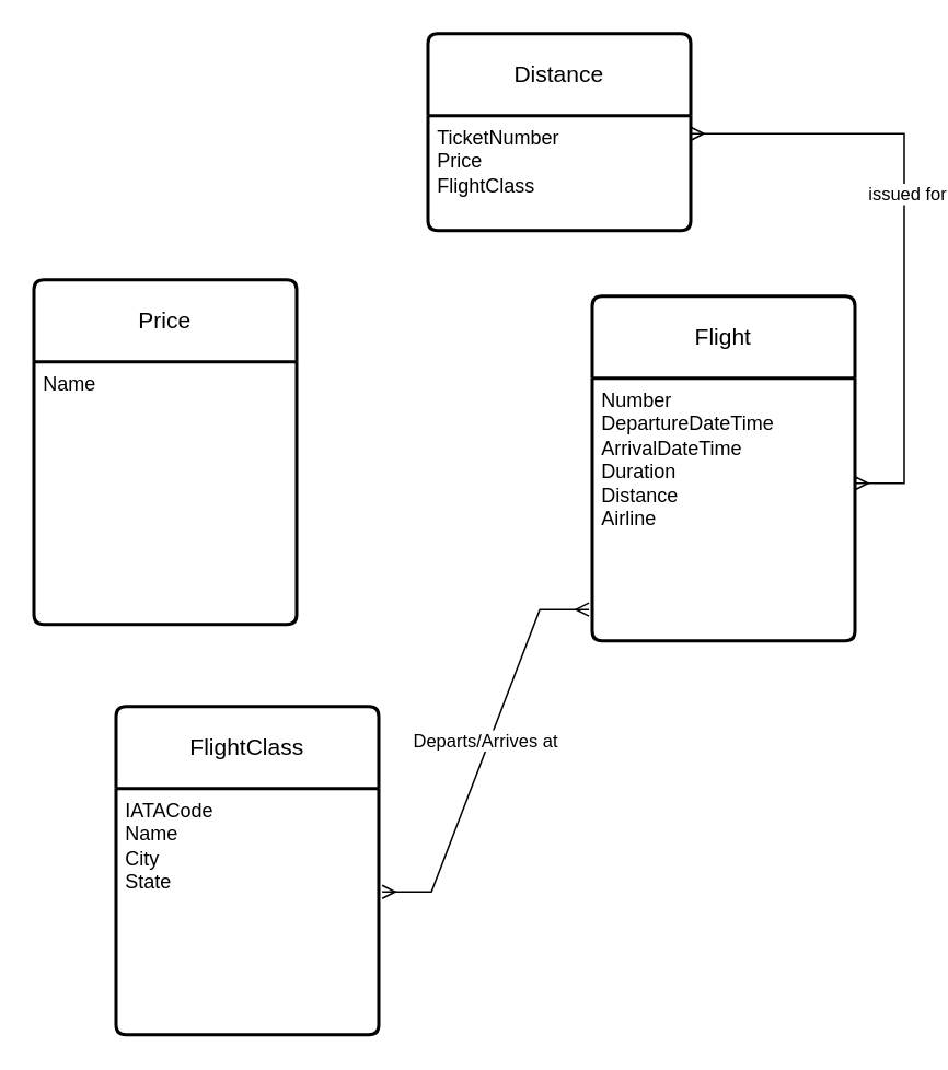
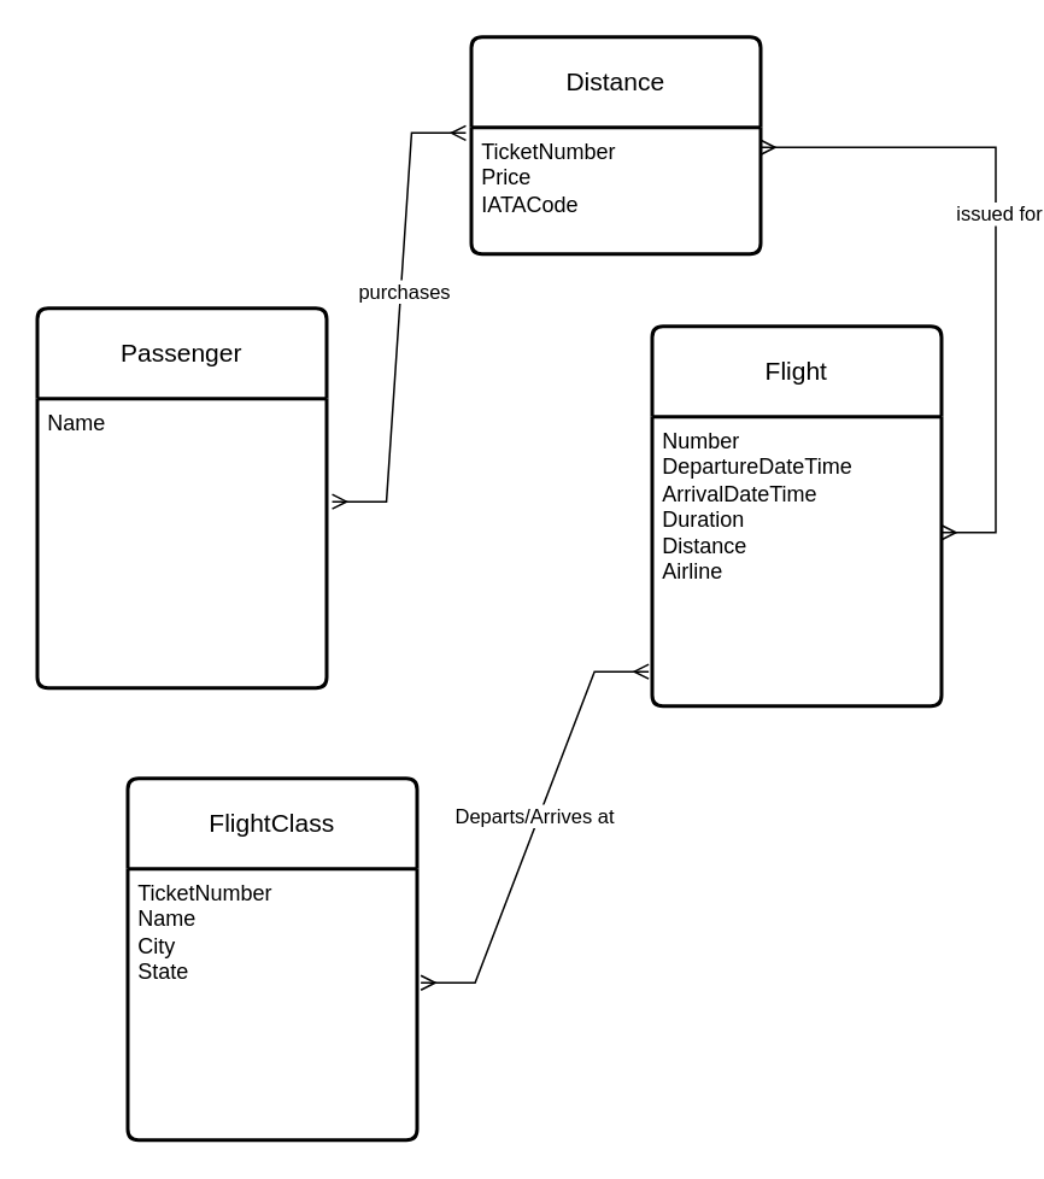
  <mxCell id="0" />
  <mxCell id="1" parent="0" />
- <mxCell id="2" value="Price" style="swimlane;childLayout=stackLayout;horizontal=1;startSize=50;horizontalStack=0;rounded=1;fontSize=14;fontStyle=0;strokeWidth=2;resizeParent=0;resizeLast=1;shadow=0;dashed=0;align=center;arcSize=4;whiteSpace=wrap;html=1;" vertex="1" parent="1"><mxGeometry x="20" y="170" width="160" height="210" as="geometry" /></mxCell>
+ <mxCell id="2" value="Passenger" style="swimlane;childLayout=stackLayout;horizontal=1;startSize=50;horizontalStack=0;rounded=1;fontSize=14;fontStyle=0;strokeWidth=2;resizeParent=0;resizeLast=1;shadow=0;dashed=0;align=center;arcSize=4;whiteSpace=wrap;html=1;" vertex="1" parent="1"><mxGeometry x="20" y="170" width="160" height="210" as="geometry" /></mxCell>
  <mxCell id="3" value="Name" style="align=left;strokeColor=none;fillColor=none;spacingLeft=4;spacingRight=4;fontSize=12;verticalAlign=top;resizable=0;rotatable=0;part=1;html=1;whiteSpace=wrap;" vertex="1" parent="2"><mxGeometry y="50" width="160" height="160" as="geometry" /></mxCell>
  <mxCell id="4" value="Flight" style="swimlane;childLayout=stackLayout;horizontal=1;startSize=50;horizontalStack=0;rounded=1;fontSize=14;fontStyle=0;strokeWidth=2;resizeParent=0;resizeLast=1;shadow=0;dashed=0;align=center;arcSize=4;whiteSpace=wrap;html=1;" vertex="1" parent="1"><mxGeometry x="360" y="180" width="160" height="210" as="geometry" /></mxCell>
  <mxCell id="5" value="Number&lt;div&gt;DepartureDateTime&lt;/div&gt;&lt;div&gt;ArrivalDateTime&lt;/div&gt;&lt;div&gt;Duration&lt;/div&gt;&lt;div&gt;Distance&lt;/div&gt;&lt;div&gt;Airline&lt;/div&gt;&lt;div&gt;&lt;br&gt;&lt;/div&gt;" style="align=left;strokeColor=none;fillColor=none;spacingLeft=4;spacingRight=4;fontSize=12;verticalAlign=top;resizable=0;rotatable=0;part=1;html=1;whiteSpace=wrap;" vertex="1" parent="4"><mxGeometry y="50" width="160" height="160" as="geometry" /></mxCell>
  <mxCell id="6" value="FlightClass" style="swimlane;childLayout=stackLayout;horizontal=1;startSize=50;horizontalStack=0;rounded=1;fontSize=14;fontStyle=0;strokeWidth=2;resizeParent=0;resizeLast=1;shadow=0;dashed=0;align=center;arcSize=4;whiteSpace=wrap;html=1;" vertex="1" parent="1"><mxGeometry x="70" y="430" width="160" height="200" as="geometry" /></mxCell>
- <mxCell id="7" value="IATACode&lt;div&gt;Name&lt;/div&gt;&lt;div&gt;City&lt;/div&gt;&lt;div&gt;State&lt;/div&gt;" style="align=left;strokeColor=none;fillColor=none;spacingLeft=4;spacingRight=4;fontSize=12;verticalAlign=top;resizable=0;rotatable=0;part=1;html=1;whiteSpace=wrap;" vertex="1" parent="6"><mxGeometry y="50" width="160" height="150" as="geometry" /></mxCell>
+ <mxCell id="7" value="TicketNumber&lt;div&gt;Name&lt;/div&gt;&lt;div&gt;City&lt;/div&gt;&lt;div&gt;State&lt;/div&gt;" style="align=left;strokeColor=none;fillColor=none;spacingLeft=4;spacingRight=4;fontSize=12;verticalAlign=top;resizable=0;rotatable=0;part=1;html=1;whiteSpace=wrap;" vertex="1" parent="6"><mxGeometry y="50" width="160" height="150" as="geometry" /></mxCell>
  <mxCell id="8" value="" style="edgeStyle=entityRelationEdgeStyle;fontSize=12;html=1;endArrow=ERmany;startArrow=ERmany;rounded=0;exitX=1.013;exitY=0.42;exitDx=0;exitDy=0;exitPerimeter=0;entryX=-0.012;entryY=0.881;entryDx=0;entryDy=0;entryPerimeter=0;" edge="1" parent="1" source="7" target="5"><mxGeometry width="100" height="100" relative="1" as="geometry"><mxPoint x="410" y="572.95" as="sourcePoint" /><mxPoint x="451.92" y="400" as="targetPoint" /></mxGeometry></mxCell>
  <mxCell id="9" value="Departs/Arrives at" style="edgeLabel;html=1;align=center;verticalAlign=middle;resizable=0;points=[];" vertex="1" connectable="0" parent="8"><mxGeometry x="0.05" y="4" relative="1" as="geometry"><mxPoint x="1" as="offset" /></mxGeometry></mxCell>
  <mxCell id="10" value="Distance" style="swimlane;childLayout=stackLayout;horizontal=1;startSize=50;horizontalStack=0;rounded=1;fontSize=14;fontStyle=0;strokeWidth=2;resizeParent=0;resizeLast=1;shadow=0;dashed=0;align=center;arcSize=4;whiteSpace=wrap;html=1;" vertex="1" parent="1"><mxGeometry x="260" y="20" width="160" height="120" as="geometry" /></mxCell>
- <mxCell id="11" value="TicketNumber&lt;div&gt;Price&lt;/div&gt;&lt;div&gt;FlightClass&lt;/div&gt;" style="align=left;strokeColor=none;fillColor=none;spacingLeft=4;spacingRight=4;fontSize=12;verticalAlign=top;resizable=0;rotatable=0;part=1;html=1;whiteSpace=wrap;" vertex="1" parent="10"><mxGeometry y="50" width="160" height="70" as="geometry" /></mxCell>
+ <mxCell id="11" value="TicketNumber&lt;div&gt;Price&lt;/div&gt;&lt;div&gt;IATACode&lt;/div&gt;" style="align=left;strokeColor=none;fillColor=none;spacingLeft=4;spacingRight=4;fontSize=12;verticalAlign=top;resizable=0;rotatable=0;part=1;html=1;whiteSpace=wrap;" vertex="1" parent="10"><mxGeometry y="50" width="160" height="70" as="geometry" /></mxCell>
+ <mxCell id="12" value="" style="edgeStyle=entityRelationEdgeStyle;fontSize=12;html=1;endArrow=ERmany;startArrow=ERmany;rounded=0;entryX=-0.019;entryY=0.442;entryDx=0;entryDy=0;entryPerimeter=0;exitX=1.019;exitY=0.356;exitDx=0;exitDy=0;exitPerimeter=0;" edge="1" parent="1" source="3" target="10"><mxGeometry width="100" height="100" relative="1" as="geometry"><mxPoint x="70" y="120" as="sourcePoint" /><mxPoint x="190" y="80" as="targetPoint" /></mxGeometry></mxCell>
+ <mxCell id="13" value="purchases" style="edgeLabel;html=1;align=center;verticalAlign=middle;resizable=0;points=[];" vertex="1" connectable="0" parent="12"><mxGeometry x="0.111" y="-1" relative="1" as="geometry"><mxPoint as="offset" /></mxGeometry></mxCell>
  <mxCell id="14" value="" style="edgeStyle=entityRelationEdgeStyle;fontSize=12;html=1;endArrow=ERmany;startArrow=ERmany;rounded=0;entryX=1;entryY=0.157;entryDx=0;entryDy=0;entryPerimeter=0;exitX=1.019;exitY=0.356;exitDx=0;exitDy=0;exitPerimeter=0;" edge="1" parent="1" target="11"><mxGeometry width="100" height="100" relative="1" as="geometry"><mxPoint x="520" y="294" as="sourcePoint" /><mxPoint x="594" y="90" as="targetPoint" /></mxGeometry></mxCell>
  <mxCell id="15" value="issued for" style="edgeLabel;html=1;align=center;verticalAlign=middle;resizable=0;points=[];" vertex="1" connectable="0" parent="14"><mxGeometry x="0.111" y="-1" relative="1" as="geometry"><mxPoint as="offset" /></mxGeometry></mxCell>
